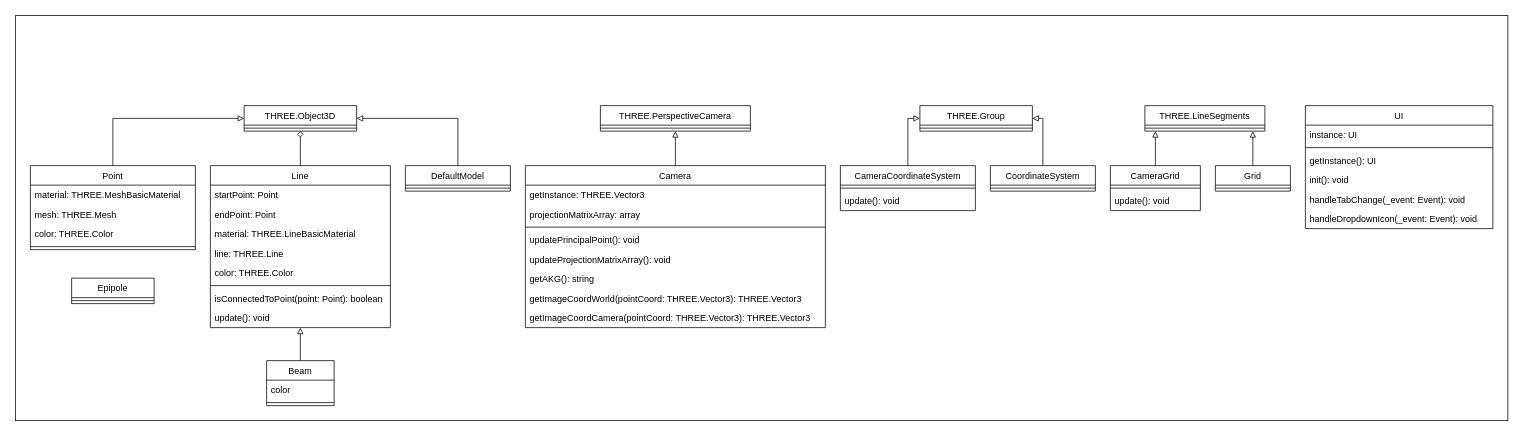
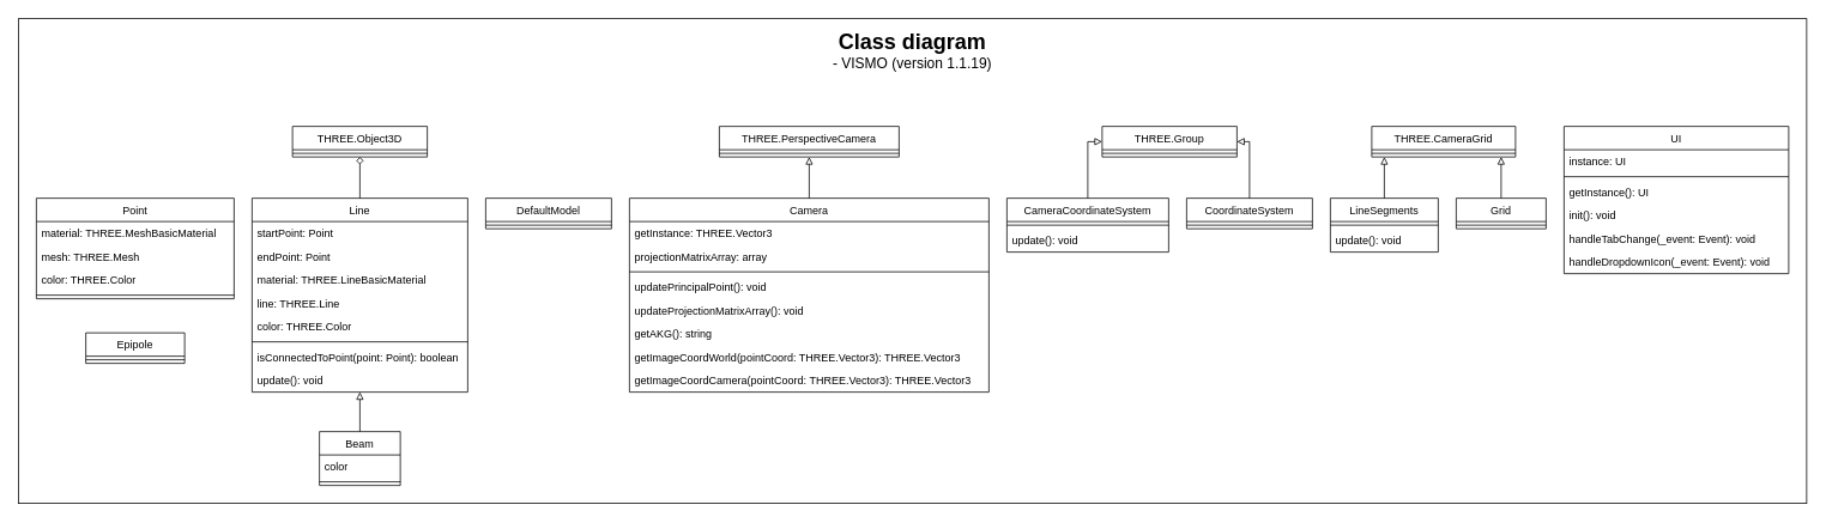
  <mxCell id="0" />
  <mxCell id="1" parent="0" />
  <mxCell id="2" value="" style="rounded=0;whiteSpace=wrap;html=1;fontSize=16;" vertex="1" parent="1"><mxGeometry x="20" y="20" width="1990" height="540" as="geometry" /></mxCell>
  <mxCell id="3" value="Beam" style="swimlane;fontStyle=0;align=center;verticalAlign=top;childLayout=stackLayout;horizontal=1;startSize=26;horizontalStack=0;resizeParent=1;resizeLast=0;collapsible=1;marginBottom=0;rounded=0;shadow=0;strokeWidth=1;" vertex="1" parent="1"><mxGeometry x="355" y="480" width="90" height="60" as="geometry"><mxRectangle x="220" y="120" width="160" height="26" as="alternateBounds" /></mxGeometry></mxCell>
  <mxCell id="4" value="color" style="text;align=left;verticalAlign=top;spacingLeft=4;spacingRight=4;overflow=hidden;rotatable=0;points=[[0,0.5],[1,0.5]];portConstraint=eastwest;" vertex="1" parent="3"><mxGeometry y="26" width="90" height="26" as="geometry" /></mxCell>
  <mxCell id="5" value="" style="line;html=1;strokeWidth=1;align=left;verticalAlign=middle;spacingTop=-1;spacingLeft=3;spacingRight=3;rotatable=0;labelPosition=right;points=[];portConstraint=eastwest;" vertex="1" parent="3"><mxGeometry y="52" width="90" height="8" as="geometry" /></mxCell>
  <mxCell id="6" value="Line" style="swimlane;fontStyle=0;align=center;verticalAlign=top;childLayout=stackLayout;horizontal=1;startSize=26;horizontalStack=0;resizeParent=1;resizeLast=0;collapsible=1;marginBottom=0;rounded=0;shadow=0;strokeWidth=1;" vertex="1" parent="1"><mxGeometry y="220" width="240" height="216" as="geometry" x="280"><mxRectangle x="220" y="120" width="160" height="26" as="alternateBounds" /></mxGeometry></mxCell>
  <mxCell id="7" value="startPoint: Point" style="text;align=left;verticalAlign=top;spacingLeft=4;spacingRight=4;overflow=hidden;rotatable=0;points=[[0,0.5],[1,0.5]];portConstraint=eastwest;" vertex="1" parent="6"><mxGeometry y="26" width="240" height="26" as="geometry" /></mxCell>
  <mxCell id="8" value="endPoint: Point" style="text;align=left;verticalAlign=top;spacingLeft=4;spacingRight=4;overflow=hidden;rotatable=0;points=[[0,0.5],[1,0.5]];portConstraint=eastwest;rounded=0;shadow=0;html=0;" vertex="1" parent="6"><mxGeometry y="52" width="240" height="26" as="geometry" /></mxCell>
  <mxCell id="9" value="material: THREE.LineBasicMaterial" style="text;align=left;verticalAlign=top;spacingLeft=4;spacingRight=4;overflow=hidden;rotatable=0;points=[[0,0.5],[1,0.5]];portConstraint=eastwest;rounded=0;shadow=0;html=0;" vertex="1" parent="6"><mxGeometry y="78" width="240" height="26" as="geometry" /></mxCell>
  <mxCell id="10" value="line: THREE.Line" style="text;align=left;verticalAlign=top;spacingLeft=4;spacingRight=4;overflow=hidden;rotatable=0;points=[[0,0.5],[1,0.5]];portConstraint=eastwest;rounded=0;shadow=0;html=0;" vertex="1" parent="6"><mxGeometry y="104" width="240" height="26" as="geometry" /></mxCell>
  <mxCell id="11" value="color: THREE.Color" style="text;align=left;verticalAlign=top;spacingLeft=4;spacingRight=4;overflow=hidden;rotatable=0;points=[[0,0.5],[1,0.5]];portConstraint=eastwest;rounded=0;shadow=0;html=0;" vertex="1" parent="6"><mxGeometry y="130" width="240" height="26" as="geometry" /></mxCell>
  <mxCell id="12" value="" style="line;html=1;strokeWidth=1;align=left;verticalAlign=middle;spacingTop=-1;spacingLeft=3;spacingRight=3;rotatable=0;labelPosition=right;points=[];portConstraint=eastwest;" vertex="1" parent="6"><mxGeometry y="156" width="240" height="8" as="geometry" /></mxCell>
  <mxCell id="13" value="isConnectedToPoint(point: Point): boolean" style="text;align=left;verticalAlign=top;spacingLeft=4;spacingRight=4;overflow=hidden;rotatable=0;points=[[0,0.5],[1,0.5]];portConstraint=eastwest;" vertex="1" parent="6"><mxGeometry y="164" width="240" height="26" as="geometry" /></mxCell>
  <mxCell id="14" value="update(): void" style="text;align=left;verticalAlign=top;spacingLeft=4;spacingRight=4;overflow=hidden;rotatable=0;points=[[0,0.5],[1,0.5]];portConstraint=eastwest;" vertex="1" parent="6"><mxGeometry y="190" width="240" height="26" as="geometry" /></mxCell>
  <mxCell id="15" value="THREE.Object3D" style="swimlane;fontStyle=0;align=center;verticalAlign=top;childLayout=stackLayout;horizontal=1;startSize=26;horizontalStack=0;resizeParent=1;resizeLast=0;collapsible=1;marginBottom=0;rounded=0;shadow=0;strokeWidth=1;" vertex="1" parent="1"><mxGeometry x="325" y="140" width="150" height="34" as="geometry"><mxRectangle x="130" y="380" width="160" height="26" as="alternateBounds" /></mxGeometry></mxCell>
  <mxCell id="16" value="" style="line;html=1;strokeWidth=1;align=left;verticalAlign=middle;spacingTop=-1;spacingLeft=3;spacingRight=3;rotatable=0;labelPosition=right;points=[];portConstraint=eastwest;" vertex="1" parent="15"><mxGeometry y="26" width="150" height="8" as="geometry" /></mxCell>
+ <mxCell id="17" value="&lt;div&gt;&lt;font size=&quot;1&quot;&gt;&lt;b&gt;&lt;font style=&quot;font-size: 24px;&quot;&gt;Class diagram&lt;br&gt;&lt;/font&gt;&lt;/b&gt;&lt;/font&gt;&lt;/div&gt;&lt;div style=&quot;font-size: 16px;&quot;&gt;&lt;font style=&quot;font-size: 16px;&quot;&gt;- VISMO &lt;font style=&quot;font-size: 16px;&quot;&gt;(version 1.1.19)&lt;/font&gt;&lt;/font&gt;&lt;/div&gt;" style="text;html=1;strokeColor=none;fillColor=none;align=center;verticalAlign=middle;whiteSpace=wrap;rounded=0;" vertex="1" parent="1"><mxGeometry x="870" y="20" width="290" height="70" as="geometry" /></mxCell>
  <mxCell id="18" value="Point" style="swimlane;fontStyle=0;align=center;verticalAlign=top;childLayout=stackLayout;horizontal=1;startSize=26;horizontalStack=0;resizeParent=1;resizeLast=0;collapsible=1;marginBottom=0;rounded=0;shadow=0;strokeWidth=1;" vertex="1" parent="1"><mxGeometry x="40" y="220" width="220" height="112" as="geometry"><mxRectangle x="220" y="120" width="160" height="26" as="alternateBounds" /></mxGeometry></mxCell>
  <mxCell id="19" value="material: THREE.MeshBasicMaterial" style="text;align=left;verticalAlign=top;spacingLeft=4;spacingRight=4;overflow=hidden;rotatable=0;points=[[0,0.5],[1,0.5]];portConstraint=eastwest;" vertex="1" parent="18"><mxGeometry y="26" width="220" height="26" as="geometry" /></mxCell>
  <mxCell id="20" value="mesh: THREE.Mesh" style="text;align=left;verticalAlign=top;spacingLeft=4;spacingRight=4;overflow=hidden;rotatable=0;points=[[0,0.5],[1,0.5]];portConstraint=eastwest;rounded=0;shadow=0;html=0;" vertex="1" parent="18"><mxGeometry y="52" width="220" height="26" as="geometry" /></mxCell>
  <mxCell id="21" value="color: THREE.Color" style="text;align=left;verticalAlign=top;spacingLeft=4;spacingRight=4;overflow=hidden;rotatable=0;points=[[0,0.5],[1,0.5]];portConstraint=eastwest;rounded=0;shadow=0;html=0;" vertex="1" parent="18"><mxGeometry y="78" width="220" height="26" as="geometry" /></mxCell>
  <mxCell id="22" value="" style="line;html=1;strokeWidth=1;align=left;verticalAlign=middle;spacingTop=-1;spacingLeft=3;spacingRight=3;rotatable=0;labelPosition=right;points=[];portConstraint=eastwest;" vertex="1" parent="18"><mxGeometry y="104" width="220" height="8" as="geometry" /></mxCell>
  <mxCell id="23" value="Epipole" style="swimlane;fontStyle=0;align=center;verticalAlign=top;childLayout=stackLayout;horizontal=1;startSize=26;horizontalStack=0;resizeParent=1;resizeLast=0;collapsible=1;marginBottom=0;rounded=0;shadow=0;strokeWidth=1;" vertex="1" parent="1"><mxGeometry x="95" y="370" width="110" height="34" as="geometry"><mxRectangle x="220" y="120" width="160" height="26" as="alternateBounds" /></mxGeometry></mxCell>
  <mxCell id="24" value="" style="line;html=1;strokeWidth=1;align=left;verticalAlign=middle;spacingTop=-1;spacingLeft=3;spacingRight=3;rotatable=0;labelPosition=right;points=[];portConstraint=eastwest;" vertex="1" parent="23"><mxGeometry y="26" width="110" height="8" as="geometry" /></mxCell>
  <mxCell id="25" value="Camera" style="swimlane;fontStyle=0;align=center;verticalAlign=top;childLayout=stackLayout;horizontal=1;startSize=26;horizontalStack=0;resizeParent=1;resizeLast=0;collapsible=1;marginBottom=0;rounded=0;shadow=0;strokeWidth=1;" vertex="1" parent="1"><mxGeometry x="700" y="220" width="400" height="216" as="geometry"><mxRectangle x="220" y="120" width="160" height="26" as="alternateBounds" /></mxGeometry></mxCell>
  <mxCell id="26" value="getInstance: THREE.Vector3" style="text;align=left;verticalAlign=top;spacingLeft=4;spacingRight=4;overflow=hidden;rotatable=0;points=[[0,0.5],[1,0.5]];portConstraint=eastwest;rounded=0;shadow=0;html=0;" vertex="1" parent="25"><mxGeometry y="26" width="400" height="26" as="geometry" /></mxCell>
  <mxCell id="27" value="projectionMatrixArray: array" style="text;align=left;verticalAlign=top;spacingLeft=4;spacingRight=4;overflow=hidden;rotatable=0;points=[[0,0.5],[1,0.5]];portConstraint=eastwest;rounded=0;shadow=0;html=0;" vertex="1" parent="25"><mxGeometry y="52" width="400" height="26" as="geometry" /></mxCell>
  <mxCell id="28" value="" style="line;html=1;strokeWidth=1;align=left;verticalAlign=middle;spacingTop=-1;spacingLeft=3;spacingRight=3;rotatable=0;labelPosition=right;points=[];portConstraint=eastwest;" vertex="1" parent="25"><mxGeometry y="78" width="400" height="8" as="geometry" /></mxCell>
  <mxCell id="29" value="updatePrincipalPoint(): void" style="text;align=left;verticalAlign=top;spacingLeft=4;spacingRight=4;overflow=hidden;rotatable=0;points=[[0,0.5],[1,0.5]];portConstraint=eastwest;" vertex="1" parent="25"><mxGeometry y="86" width="400" height="26" as="geometry" /></mxCell>
  <mxCell id="30" value="updateProjectionMatrixArray(): void" style="text;align=left;verticalAlign=top;spacingLeft=4;spacingRight=4;overflow=hidden;rotatable=0;points=[[0,0.5],[1,0.5]];portConstraint=eastwest;" vertex="1" parent="25"><mxGeometry y="112" width="400" height="26" as="geometry" /></mxCell>
  <mxCell id="31" value="getAKG(): string" style="text;align=left;verticalAlign=top;spacingLeft=4;spacingRight=4;overflow=hidden;rotatable=0;points=[[0,0.5],[1,0.5]];portConstraint=eastwest;" vertex="1" parent="25"><mxGeometry y="138" width="400" height="26" as="geometry" /></mxCell>
  <mxCell id="32" value="getImageCoordWorld(pointCoord: THREE.Vector3): THREE.Vector3" style="text;align=left;verticalAlign=top;spacingLeft=4;spacingRight=4;overflow=hidden;rotatable=0;points=[[0,0.5],[1,0.5]];portConstraint=eastwest;" vertex="1" parent="25"><mxGeometry y="164" width="400" height="26" as="geometry" /></mxCell>
  <mxCell id="33" value="getImageCoordCamera(pointCoord: THREE.Vector3): THREE.Vector3" style="text;align=left;verticalAlign=top;spacingLeft=4;spacingRight=4;overflow=hidden;rotatable=0;points=[[0,0.5],[1,0.5]];portConstraint=eastwest;" vertex="1" parent="25"><mxGeometry y="190" width="400" height="26" as="geometry" /></mxCell>
  <mxCell id="34" value="THREE.PerspectiveCamera" style="swimlane;fontStyle=0;align=center;verticalAlign=top;childLayout=stackLayout;horizontal=1;startSize=26;horizontalStack=0;resizeParent=1;resizeLast=0;collapsible=1;marginBottom=0;rounded=0;shadow=0;strokeWidth=1;" vertex="1" parent="1"><mxGeometry x="800" y="140" width="200" height="34" as="geometry"><mxRectangle x="130" y="380" width="160" height="26" as="alternateBounds" /></mxGeometry></mxCell>
  <mxCell id="35" value="" style="line;html=1;strokeWidth=1;align=left;verticalAlign=middle;spacingTop=-1;spacingLeft=3;spacingRight=3;rotatable=0;labelPosition=right;points=[];portConstraint=eastwest;" vertex="1" parent="34"><mxGeometry y="26" width="200" height="8" as="geometry" /></mxCell>
  <mxCell id="36" value="THREE.Group" style="swimlane;fontStyle=0;align=center;verticalAlign=top;childLayout=stackLayout;horizontal=1;startSize=26;horizontalStack=0;resizeParent=1;resizeLast=0;collapsible=1;marginBottom=0;rounded=0;shadow=0;strokeWidth=1;" vertex="1" parent="1"><mxGeometry x="1226" y="140" width="150" height="34" as="geometry"><mxRectangle x="130" y="380" width="160" height="26" as="alternateBounds" /></mxGeometry></mxCell>
  <mxCell id="37" value="" style="line;html=1;strokeWidth=1;align=left;verticalAlign=middle;spacingTop=-1;spacingLeft=3;spacingRight=3;rotatable=0;labelPosition=right;points=[];portConstraint=eastwest;" vertex="1" parent="36"><mxGeometry y="26" width="150" height="8" as="geometry" /></mxCell>
  <mxCell id="38" value="CameraCoordinateSystem" style="swimlane;fontStyle=0;align=center;verticalAlign=top;childLayout=stackLayout;horizontal=1;startSize=26;horizontalStack=0;resizeParent=1;resizeLast=0;collapsible=1;marginBottom=0;rounded=0;shadow=0;strokeWidth=1;" vertex="1" parent="1"><mxGeometry x="1120" y="220" width="180" height="60" as="geometry"><mxRectangle x="220" y="120" width="160" height="26" as="alternateBounds" /></mxGeometry></mxCell>
  <mxCell id="39" value="" style="line;html=1;strokeWidth=1;align=left;verticalAlign=middle;spacingTop=-1;spacingLeft=3;spacingRight=3;rotatable=0;labelPosition=right;points=[];portConstraint=eastwest;" vertex="1" parent="38"><mxGeometry y="26" width="180" height="8" as="geometry" /></mxCell>
  <mxCell id="40" value="update(): void" style="text;align=left;verticalAlign=top;spacingLeft=4;spacingRight=4;overflow=hidden;rotatable=0;points=[[0,0.5],[1,0.5]];portConstraint=eastwest;" vertex="1" parent="38"><mxGeometry y="34" width="180" height="26" as="geometry" /></mxCell>
  <mxCell id="41" value="CoordinateSystem" style="swimlane;fontStyle=0;align=center;verticalAlign=top;childLayout=stackLayout;horizontal=1;startSize=26;horizontalStack=0;resizeParent=1;resizeLast=0;collapsible=1;marginBottom=0;rounded=0;shadow=0;strokeWidth=1;" vertex="1" parent="1"><mxGeometry x="1320" y="220" width="140" height="34" as="geometry"><mxRectangle x="220" y="120" width="160" height="26" as="alternateBounds" /></mxGeometry></mxCell>
  <mxCell id="42" value="" style="line;html=1;strokeWidth=1;align=left;verticalAlign=middle;spacingTop=-1;spacingLeft=3;spacingRight=3;rotatable=0;labelPosition=right;points=[];portConstraint=eastwest;" vertex="1" parent="41"><mxGeometry y="26" width="140" height="8" as="geometry" /></mxCell>
- <mxCell id="43" value="THREE.LineSegments" style="swimlane;fontStyle=0;align=center;verticalAlign=top;childLayout=stackLayout;horizontal=1;startSize=26;horizontalStack=0;resizeParent=1;resizeLast=0;collapsible=1;marginBottom=0;rounded=0;shadow=0;strokeWidth=1;" vertex="1" parent="1"><mxGeometry x="1526" y="140" width="160" height="34" as="geometry"><mxRectangle x="130" y="380" width="160" height="26" as="alternateBounds" /></mxGeometry></mxCell>
+ <mxCell id="43" value="THREE.CameraGrid" style="swimlane;fontStyle=0;align=center;verticalAlign=top;childLayout=stackLayout;horizontal=1;startSize=26;horizontalStack=0;resizeParent=1;resizeLast=0;collapsible=1;marginBottom=0;rounded=0;shadow=0;strokeWidth=1;" vertex="1" parent="1"><mxGeometry x="1526" y="140" width="160" height="34" as="geometry"><mxRectangle x="130" y="380" width="160" height="26" as="alternateBounds" /></mxGeometry></mxCell>
  <mxCell id="44" value="" style="line;html=1;strokeWidth=1;align=left;verticalAlign=middle;spacingTop=-1;spacingLeft=3;spacingRight=3;rotatable=0;labelPosition=right;points=[];portConstraint=eastwest;" vertex="1" parent="43"><mxGeometry y="26" width="160" height="8" as="geometry" /></mxCell>
- <mxCell id="45" value="CameraGrid" style="swimlane;fontStyle=0;align=center;verticalAlign=top;childLayout=stackLayout;horizontal=1;startSize=26;horizontalStack=0;resizeParent=1;resizeLast=0;collapsible=1;marginBottom=0;rounded=0;shadow=0;strokeWidth=1;" vertex="1" parent="1"><mxGeometry x="1480" y="220" width="120" height="60" as="geometry"><mxRectangle x="220" y="120" width="160" height="26" as="alternateBounds" /></mxGeometry></mxCell>
+ <mxCell id="45" value="LineSegments" style="swimlane;fontStyle=0;align=center;verticalAlign=top;childLayout=stackLayout;horizontal=1;startSize=26;horizontalStack=0;resizeParent=1;resizeLast=0;collapsible=1;marginBottom=0;rounded=0;shadow=0;strokeWidth=1;" vertex="1" parent="1"><mxGeometry x="1480" y="220" width="120" height="60" as="geometry"><mxRectangle x="220" y="120" width="160" height="26" as="alternateBounds" /></mxGeometry></mxCell>
  <mxCell id="46" value="" style="line;html=1;strokeWidth=1;align=left;verticalAlign=middle;spacingTop=-1;spacingLeft=3;spacingRight=3;rotatable=0;labelPosition=right;points=[];portConstraint=eastwest;" vertex="1" parent="45"><mxGeometry y="26" width="120" height="8" as="geometry" /></mxCell>
  <mxCell id="47" value="update(): void" style="text;align=left;verticalAlign=top;spacingLeft=4;spacingRight=4;overflow=hidden;rotatable=0;points=[[0,0.5],[1,0.5]];portConstraint=eastwest;" vertex="1" parent="45"><mxGeometry y="34" width="120" height="26" as="geometry" /></mxCell>
  <mxCell id="48" value="Grid" style="swimlane;fontStyle=0;align=center;verticalAlign=top;childLayout=stackLayout;horizontal=1;startSize=26;horizontalStack=0;resizeParent=1;resizeLast=0;collapsible=1;marginBottom=0;rounded=0;shadow=0;strokeWidth=1;" vertex="1" parent="1"><mxGeometry x="1620" y="220" width="100" height="34" as="geometry"><mxRectangle x="220" y="120" width="160" height="26" as="alternateBounds" /></mxGeometry></mxCell>
  <mxCell id="49" value="" style="line;html=1;strokeWidth=1;align=left;verticalAlign=middle;spacingTop=-1;spacingLeft=3;spacingRight=3;rotatable=0;labelPosition=right;points=[];portConstraint=eastwest;" vertex="1" parent="48"><mxGeometry y="26" width="100" height="8" as="geometry" /></mxCell>
  <mxCell id="50" value="UI" style="swimlane;fontStyle=0;align=center;verticalAlign=top;childLayout=stackLayout;horizontal=1;startSize=26;horizontalStack=0;resizeParent=1;resizeLast=0;collapsible=1;marginBottom=0;rounded=0;shadow=0;strokeWidth=1;" vertex="1" parent="1"><mxGeometry x="1740" y="140" width="250" height="164" as="geometry"><mxRectangle x="220" y="120" width="160" height="26" as="alternateBounds" /></mxGeometry></mxCell>
  <mxCell id="51" value="instance: UI" style="text;align=left;verticalAlign=top;spacingLeft=4;spacingRight=4;overflow=hidden;rotatable=0;points=[[0,0.5],[1,0.5]];portConstraint=eastwest;" vertex="1" parent="50"><mxGeometry y="26" width="250" height="26" as="geometry" /></mxCell>
  <mxCell id="52" value="" style="line;html=1;strokeWidth=1;align=left;verticalAlign=middle;spacingTop=-1;spacingLeft=3;spacingRight=3;rotatable=0;labelPosition=right;points=[];portConstraint=eastwest;" vertex="1" parent="50"><mxGeometry y="52" width="250" height="8" as="geometry" /></mxCell>
  <mxCell id="53" value="getInstance(): UI" style="text;align=left;verticalAlign=top;spacingLeft=4;spacingRight=4;overflow=hidden;rotatable=0;points=[[0,0.5],[1,0.5]];portConstraint=eastwest;" vertex="1" parent="50"><mxGeometry y="60" width="250" height="26" as="geometry" /></mxCell>
  <mxCell id="54" value="init(): void" style="text;align=left;verticalAlign=top;spacingLeft=4;spacingRight=4;overflow=hidden;rotatable=0;points=[[0,0.5],[1,0.5]];portConstraint=eastwest;" vertex="1" parent="50"><mxGeometry y="86" width="250" height="26" as="geometry" /></mxCell>
  <mxCell id="55" value="handleTabChange(_event: Event): void" style="text;align=left;verticalAlign=top;spacingLeft=4;spacingRight=4;overflow=hidden;rotatable=0;points=[[0,0.5],[1,0.5]];portConstraint=eastwest;" vertex="1" parent="50"><mxGeometry y="112" width="250" height="26" as="geometry" /></mxCell>
  <mxCell id="56" value="handleDropdownIcon(_event: Event): void" style="text;align=left;verticalAlign=top;spacingLeft=4;spacingRight=4;overflow=hidden;rotatable=0;points=[[0,0.5],[1,0.5]];portConstraint=eastwest;" vertex="1" parent="50"><mxGeometry y="138" width="250" height="26" as="geometry" /></mxCell>
  <mxCell id="57" value="DefaultModel" style="swimlane;fontStyle=0;align=center;verticalAlign=top;childLayout=stackLayout;horizontal=1;startSize=26;horizontalStack=0;resizeParent=1;resizeLast=0;collapsible=1;marginBottom=0;rounded=0;shadow=0;strokeWidth=1;" vertex="1" parent="1"><mxGeometry x="540" y="220" width="140" height="34" as="geometry"><mxRectangle x="220" y="120" width="160" height="26" as="alternateBounds" /></mxGeometry></mxCell>
  <mxCell id="58" value="" style="line;html=1;strokeWidth=1;align=left;verticalAlign=middle;spacingTop=-1;spacingLeft=3;spacingRight=3;rotatable=0;labelPosition=right;points=[];portConstraint=eastwest;" vertex="1" parent="57"><mxGeometry y="26" width="140" height="8" as="geometry" /></mxCell>
- <mxCell id="59" value="" style="endArrow=block;html=1;rounded=0;fontSize=16;exitX=0.5;exitY=0;exitDx=0;exitDy=0;entryX=0;entryY=0.5;entryDx=0;entryDy=0;endFill=0;" edge="1" parent="1" source="18" target="15"><mxGeometry width="50" height="50" relative="1" as="geometry"><mxPoint x="520" y="430" as="sourcePoint" /><mxPoint x="570" y="380" as="targetPoint" /><Array as="points"><mxPoint x="150" y="157" /></Array></mxGeometry></mxCell>
  <mxCell id="60" value="" style="endArrow=block;html=1;rounded=0;fontSize=16;exitX=0.5;exitY=0;exitDx=0;exitDy=0;endFill=0;" edge="1" parent="1" source="3" target="14"><mxGeometry width="50" height="50" relative="1" as="geometry"><mxPoint x="160" y="380" as="sourcePoint" /><mxPoint x="460" y="470" as="targetPoint" /></mxGeometry></mxCell>
  <mxCell id="61" value="" style="endArrow=diamond;html=1;rounded=0;fontSize=16;exitX=0.5;exitY=0;exitDx=0;exitDy=0;endFill=0;entryX=0.5;entryY=1;entryDx=0;entryDy=0;" edge="1" parent="1" source="6" target="15"><mxGeometry width="50" height="50" relative="1" as="geometry"><mxPoint x="410" y="490" as="sourcePoint" /><mxPoint x="410" y="446" as="targetPoint" /></mxGeometry></mxCell>
- <mxCell id="62" value="" style="endArrow=block;html=1;rounded=0;fontSize=16;exitX=0.5;exitY=0;exitDx=0;exitDy=0;endFill=0;entryX=1;entryY=0.5;entryDx=0;entryDy=0;" edge="1" parent="1" source="57" target="15"><mxGeometry width="50" height="50" relative="1" as="geometry"><mxPoint x="410" y="230" as="sourcePoint" /><mxPoint x="410" y="184" as="targetPoint" /><Array as="points"><mxPoint x="610" y="157" /></Array></mxGeometry></mxCell>
  <mxCell id="63" value="" style="endArrow=block;html=1;rounded=0;fontSize=16;exitX=0.5;exitY=0;exitDx=0;exitDy=0;endFill=0;entryX=0.5;entryY=1;entryDx=0;entryDy=0;" edge="1" parent="1" source="25" target="34"><mxGeometry width="50" height="50" relative="1" as="geometry"><mxPoint x="410" y="490" as="sourcePoint" /><mxPoint x="410" y="446" as="targetPoint" /></mxGeometry></mxCell>
  <mxCell id="64" value="" style="endArrow=block;html=1;rounded=0;fontSize=16;exitX=0.5;exitY=0;exitDx=0;exitDy=0;endFill=0;entryX=0;entryY=0.5;entryDx=0;entryDy=0;" edge="1" parent="1" target="36"><mxGeometry width="50" height="50" relative="1" as="geometry"><mxPoint x="1210" y="220" as="sourcePoint" /><mxPoint x="989" y="184" as="targetPoint" /><Array as="points"><mxPoint x="1210" y="157" /></Array></mxGeometry></mxCell>
  <mxCell id="65" value="" style="endArrow=block;html=1;rounded=0;fontSize=16;exitX=0.5;exitY=0;exitDx=0;exitDy=0;endFill=0;entryX=1;entryY=0.5;entryDx=0;entryDy=0;" edge="1" parent="1" target="36"><mxGeometry width="50" height="50" relative="1" as="geometry"><mxPoint x="1390" y="220" as="sourcePoint" /><mxPoint x="1429" y="160" as="targetPoint" /><Array as="points"><mxPoint x="1390" y="157" /></Array></mxGeometry></mxCell>
  <mxCell id="66" value="" style="endArrow=block;html=1;rounded=0;fontSize=16;exitX=0.5;exitY=0;exitDx=0;exitDy=0;endFill=0;endSize=6;startSize=6;" edge="1" parent="1" source="45"><mxGeometry width="50" height="50" relative="1" as="geometry"><mxPoint x="989" y="230" as="sourcePoint" /><mxPoint x="1540" y="174" as="targetPoint" /></mxGeometry></mxCell>
  <mxCell id="67" value="" style="endArrow=block;html=1;rounded=0;fontSize=16;exitX=0.5;exitY=0;exitDx=0;exitDy=0;endFill=0;" edge="1" parent="1" source="48"><mxGeometry width="50" height="50" relative="1" as="geometry"><mxPoint x="1549" y="230" as="sourcePoint" /><mxPoint x="1670" y="174" as="targetPoint" /></mxGeometry></mxCell>
